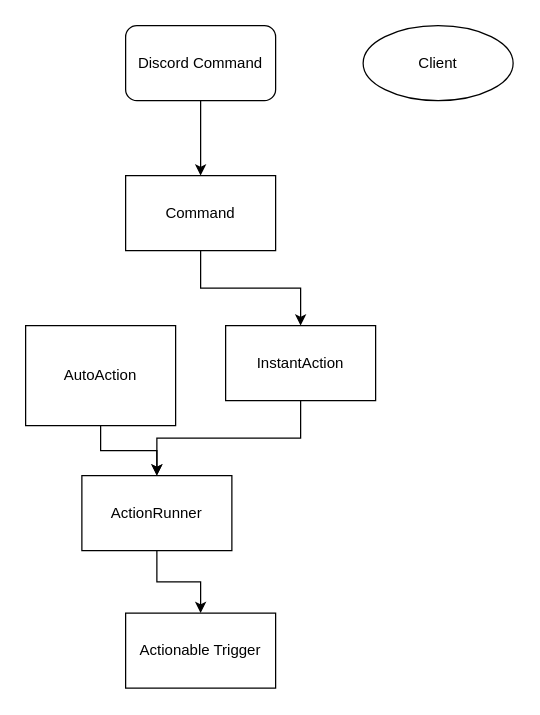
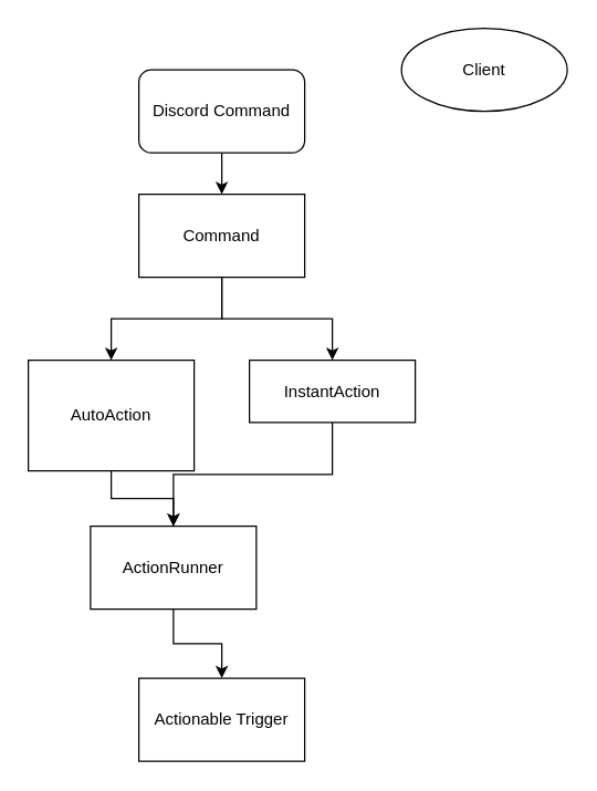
  <mxCell id="0" />
  <mxCell id="1" parent="0" />
  <mxCell id="2" value="&lt;div&gt;Client&lt;/div&gt;" style="ellipse;whiteSpace=wrap;html=1;" parent="1" vertex="1"><mxGeometry x="290" y="20" width="120" height="60" as="geometry" /></mxCell>
  <mxCell id="3" style="edgeStyle=orthogonalEdgeStyle;rounded=0;orthogonalLoop=1;jettySize=auto;html=1;entryX=0.5;entryY=0;entryDx=0;entryDy=0;" parent="1" source="4" target="7" edge="1"><mxGeometry relative="1" as="geometry" /></mxCell>
- <mxCell id="4" value="&lt;div&gt;Discord Command&lt;/div&gt;" style="rounded=1;whiteSpace=wrap;html=1;" parent="1" vertex="1"><mxGeometry x="100" y="20" width="120" height="60" as="geometry" /></mxCell>
+ <mxCell id="4" value="&lt;div&gt;Discord Command&lt;/div&gt;" style="rounded=1;whiteSpace=wrap;html=1;" parent="1" vertex="1"><mxGeometry x="100" y="50" width="120" height="60" as="geometry" /></mxCell>
+ <mxCell id="5" style="edgeStyle=orthogonalEdgeStyle;rounded=0;orthogonalLoop=1;jettySize=auto;html=1;entryX=0.5;entryY=0;entryDx=0;entryDy=0;" parent="1" source="7" target="9" edge="1"><mxGeometry relative="1" as="geometry" /></mxCell>
  <mxCell id="6" style="edgeStyle=orthogonalEdgeStyle;rounded=0;orthogonalLoop=1;jettySize=auto;html=1;entryX=0.5;entryY=0;entryDx=0;entryDy=0;" parent="1" source="7" target="11" edge="1"><mxGeometry relative="1" as="geometry" /></mxCell>
  <mxCell id="7" value="&lt;div&gt;Command&lt;/div&gt;" style="rounded=0;whiteSpace=wrap;html=1;" parent="1" vertex="1"><mxGeometry x="100" y="140" width="120" height="60" as="geometry" /></mxCell>
  <mxCell id="8" style="edgeStyle=orthogonalEdgeStyle;rounded=0;orthogonalLoop=1;jettySize=auto;html=1;entryX=0.5;entryY=0;entryDx=0;entryDy=0;" parent="1" source="9" target="13" edge="1"><mxGeometry relative="1" as="geometry" /></mxCell>
  <mxCell id="9" value="AutoAction" style="rounded=0;whiteSpace=wrap;html=1;" parent="1" vertex="1"><mxGeometry x="20" y="260" width="120" height="80" as="geometry" /></mxCell>
  <mxCell id="10" style="edgeStyle=orthogonalEdgeStyle;rounded=0;orthogonalLoop=1;jettySize=auto;html=1;exitX=0.5;exitY=1;exitDx=0;exitDy=0;entryX=0.5;entryY=0;entryDx=0;entryDy=0;" parent="1" source="11" target="13" edge="1"><mxGeometry relative="1" as="geometry" /></mxCell>
- <mxCell id="11" value="&lt;div&gt;InstantAction&lt;/div&gt;" style="rounded=0;whiteSpace=wrap;html=1;" parent="1" vertex="1"><mxGeometry x="180" y="260" width="120" height="60" as="geometry" /></mxCell>
+ <mxCell id="11" value="&lt;div&gt;InstantAction&lt;/div&gt;" style="rounded=0;whiteSpace=wrap;html=1;" parent="1" vertex="1"><mxGeometry x="180" y="260" width="120" height="45" as="geometry" /></mxCell>
  <mxCell id="12" style="edgeStyle=orthogonalEdgeStyle;rounded=0;orthogonalLoop=1;jettySize=auto;html=1;entryX=0.5;entryY=0;entryDx=0;entryDy=0;" parent="1" source="13" target="14" edge="1"><mxGeometry relative="1" as="geometry" /></mxCell>
  <mxCell id="13" value="ActionRunner" style="rounded=0;whiteSpace=wrap;html=1;" parent="1" vertex="1"><mxGeometry x="65" y="380" width="120" height="60" as="geometry" /></mxCell>
  <mxCell id="14" value="Actionable Trigger" style="rounded=0;whiteSpace=wrap;html=1;" parent="1" vertex="1"><mxGeometry x="100" y="490" width="120" height="60" as="geometry" /></mxCell>
